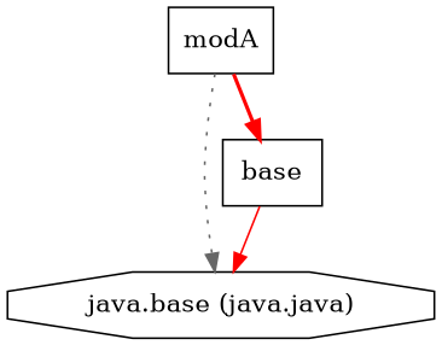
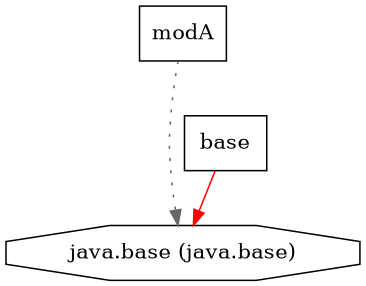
  digraph {
    node [shape=box]
    edge [color=red]
-   "java.base (java.base)" [shape=octagon label="java.base (java.java)"]
+   "java.base (java.base)" [shape=octagon]
    n2 [label=base]
    modA
    n2 -> "java.base (java.base)" [style=solid]
    modA -> "java.base (java.base)" [color=gray40 style=dotted]
-   modA -> n2 [style=bold]
  }
